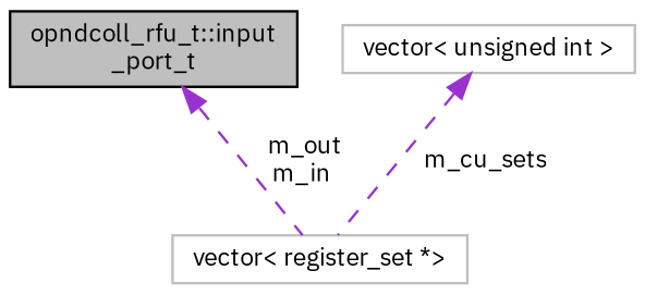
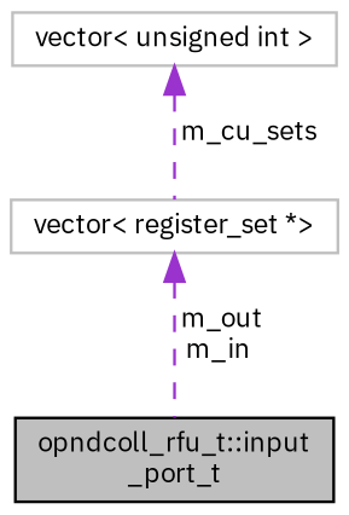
  digraph {
    fontname="IBM Plex Sans"
    node [color=grey75 fontname="IBM Plex Sans" fontsize=10 shape=record]
    edge [color=darkorchid3 dir=back fontname="IBM Plex Sans" fontsize=10 labelfontname=FreeSans labelfontsize=10 style=dashed]
    n1 [color=black fillcolor=grey75 fontcolor=black height=0.2 label="opndcoll_rfu_t::input\l_port_t" style=filled width=0.4]
    n2 [height=0.2 label="vector\< register_set *\>" width=0.4]
    n3 [height=0.2 label="vector\< unsigned int \>" width=0.4]
-   n1 -> n2 [label=" m_out\nm_in"]
+   n2 -> n1 [label=" m_out\nm_in"]
    n3 -> n2 [label=" m_cu_sets"]
  }
